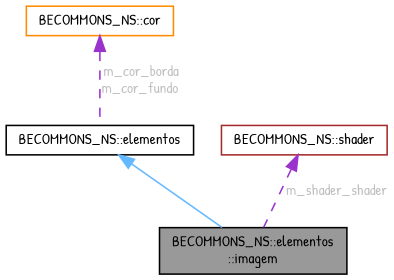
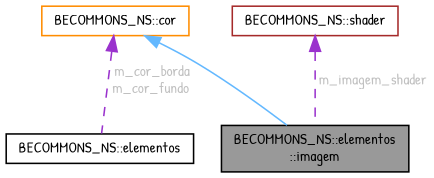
  digraph {
    fontname="Patrick Hand"
    node [color=black fillcolor=white fontname="Patrick Hand" fontsize=10 shape=box style=filled]
    edge [color=darkorchid3 dir=back fontname="Patrick Hand" fontsize=10 labelfontname=Helvetica labelfontsize=10 style=dashed fontcolor=grey]
    n1 [fillcolor=grey60 fontcolor=black height=0.2 label="BECOMMONS_NS::elementos\l::imagem" width=0.4]
    n2 [height=0.2 label="BECOMMONS_NS::elementos" width=0.4]
    n3 [color=darkorange height=0.2 label="BECOMMONS_NS::cor" width=0.4]
    n4 [color=brown height=0.2 label="BECOMMONS_NS::shader" width=0.4]
-   n2 -> n1 [color=steelblue1 style=solid fontcolor=""]
+   n3 -> n1 [color=steelblue1 style=solid fontcolor=""]
    n3 -> n2 [label=" m_cor_borda\nm_cor_fundo"]
-   n4 -> n1 [label=" m_shader_shader"]
+   n4 -> n1 [label=" m_imagem_shader"]
  }
